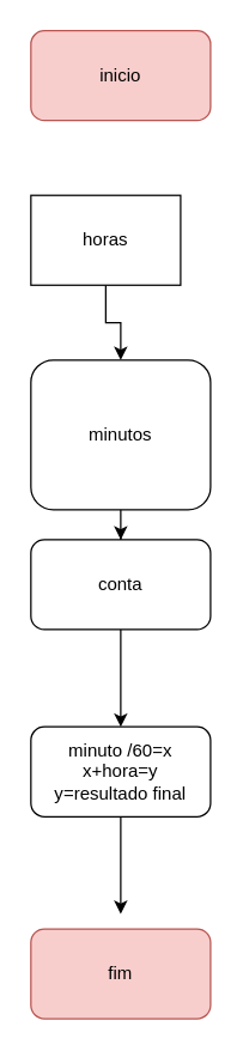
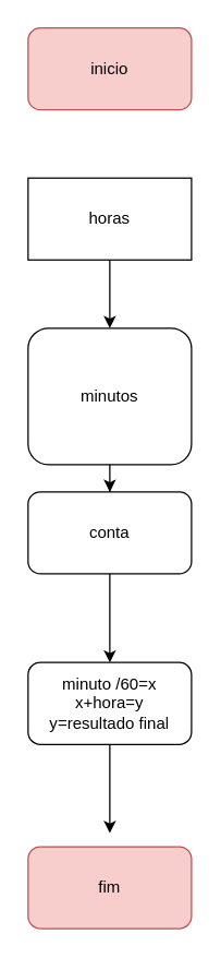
  <mxCell id="0" />
  <mxCell id="1" parent="0" />
  <mxCell id="2" value="inicio" style="rounded=1;whiteSpace=wrap;html=1;fillColor=#f8cecc;strokeColor=#b85450;" vertex="1" parent="1"><mxGeometry x="20" y="20" width="120" height="60" as="geometry" /></mxCell>
  <mxCell id="3" value="" style="edgeStyle=orthogonalEdgeStyle;rounded=0;orthogonalLoop=1;jettySize=auto;html=1;" edge="1" parent="1" source="4" target="6"><mxGeometry relative="1" as="geometry" /></mxCell>
- <mxCell id="4" value="horas" style="rounded=0;whiteSpace=wrap;html=1;" vertex="1" parent="1"><mxGeometry x="20" y="130" width="100" height="60" as="geometry" /></mxCell>
+ <mxCell id="4" value="horas" style="rounded=0;whiteSpace=wrap;html=1;" vertex="1" parent="1"><mxGeometry x="20" y="130" width="120" height="60" as="geometry" /></mxCell>
  <mxCell id="5" value="" style="edgeStyle=orthogonalEdgeStyle;rounded=0;orthogonalLoop=1;jettySize=auto;html=1;" edge="1" parent="1" source="6" target="8"><mxGeometry relative="1" as="geometry" /></mxCell>
  <mxCell id="6" value="minutos" style="rounded=1;whiteSpace=wrap;html=1;" vertex="1" parent="1"><mxGeometry x="20" y="240" width="120" height="100" as="geometry" /></mxCell>
  <mxCell id="7" value="" style="edgeStyle=orthogonalEdgeStyle;rounded=0;orthogonalLoop=1;jettySize=auto;html=1;" edge="1" parent="1" source="8" target="10"><mxGeometry relative="1" as="geometry" /></mxCell>
  <mxCell id="8" value="conta" style="rounded=1;whiteSpace=wrap;html=1;" vertex="1" parent="1"><mxGeometry x="20" y="360" width="120" height="60" as="geometry" /></mxCell>
  <mxCell id="9" value="" style="edgeStyle=orthogonalEdgeStyle;rounded=0;orthogonalLoop=1;jettySize=auto;html=1;" edge="1" parent="1" source="10"><mxGeometry relative="1" as="geometry"><mxPoint x="80" y="610" as="targetPoint" /></mxGeometry></mxCell>
  <mxCell id="10" value="minuto /60=x&lt;br&gt;x+hora=y&lt;br&gt;y=resultado final" style="rounded=1;whiteSpace=wrap;html=1;" vertex="1" parent="1"><mxGeometry x="20" y="485" width="120" height="60" as="geometry" /></mxCell>
  <mxCell id="11" value="fim" style="rounded=1;whiteSpace=wrap;html=1;fillColor=#f8cecc;strokeColor=#b85450;" vertex="1" parent="1"><mxGeometry x="20" y="620" width="120" height="60" as="geometry" /></mxCell>
